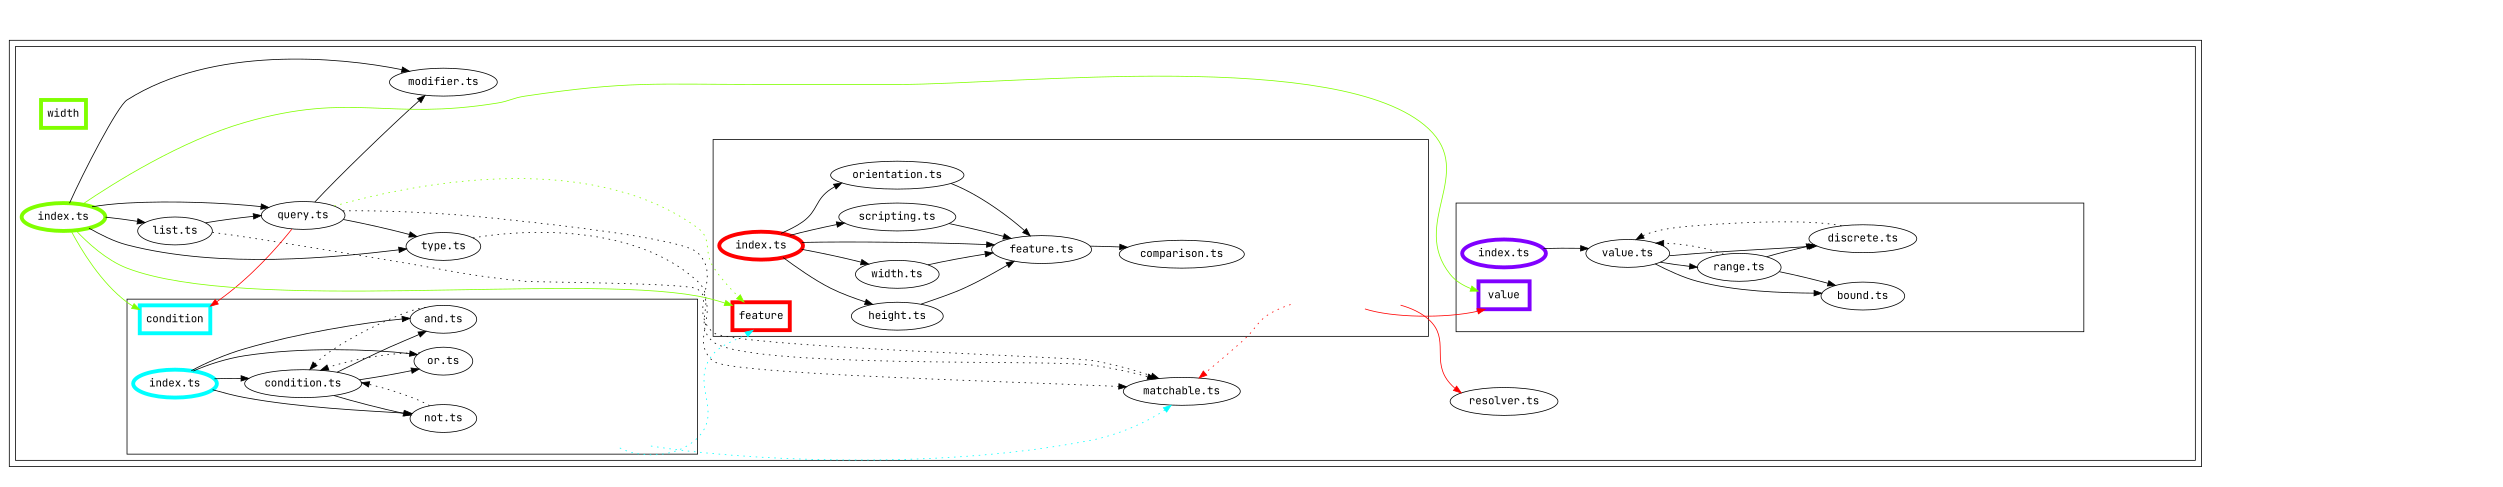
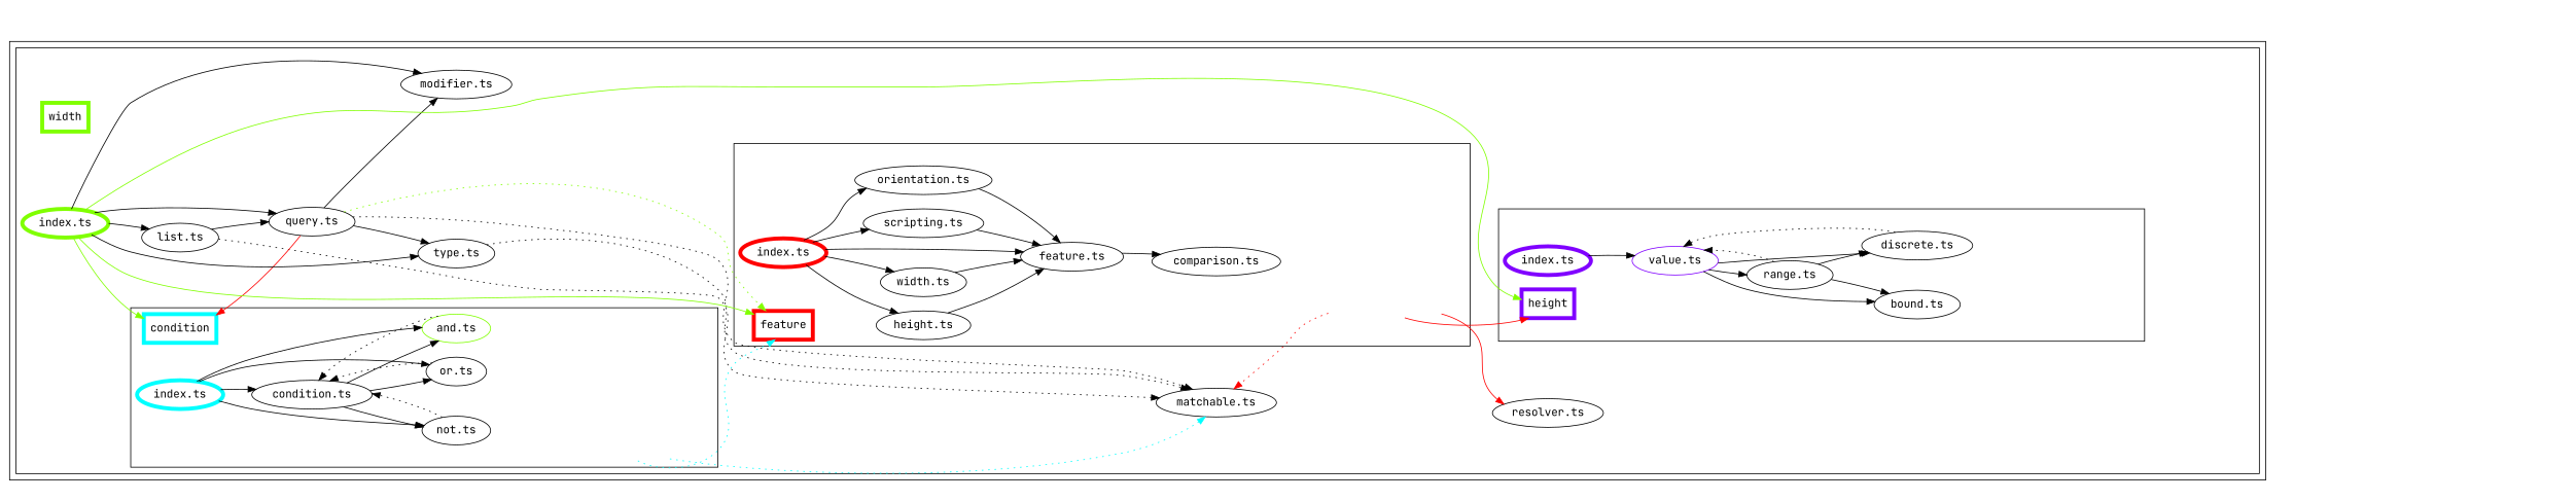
  digraph {
    compound=true
    fontname="JetBrains Mono"
    rankdir=LR
    node [fontname="JetBrains Mono"]
    edge [fontname="JetBrains Mono" style=invis]
    n1 [label="condition.ts"]
    "exit_src/condition" [style=invis]
-   n3 [label="and.ts"]
+   n3 [label="and.ts" color="#80ff00"]
    n4 [label="not.ts"]
    n5 [label="or.ts"]
    n6 [color="#00ffff" label="index.ts" penwidth=5]
    n7 [color="#00ffff" label=condition penwidth=5 shape=rectangle]
    n8 [color="#ff0000" label="index.ts" penwidth=5]
    "exit_src/feature" [style=invis]
    n10 [color="#ff0000" label=feature penwidth=5 shape=rectangle]
    n11 [label="comparison.ts"]
    n12 [label="feature.ts"]
    n13 [label="height.ts"]
    n14 [label="orientation.ts"]
    n15 [label="scripting.ts"]
    n16 [label="width.ts"]
    n17 [color="#8000ff" label="index.ts" penwidth=5]
    "exit_src/value" [style=invis]
-   n19 [color="#8000ff" label=value penwidth=5 shape=rectangle]
-   n20 [label="value.ts"]
+   n19 [color="#8000ff" label=height penwidth=5 shape=rectangle]
+   n20 [label="value.ts" color="#8000ff"]
    n21 [label="bound.ts"]
    n22 [label="discrete.ts"]
    n23 [label="range.ts"]
    exit_src [style=invis]
    n25 [label="matchable.ts"]
    n26 [label="resolver.ts"]
    n27 [label="list.ts"]
    n28 [label="modifier.ts"]
    n29 [label="query.ts"]
    n30 [label="type.ts"]
    n31 [color="#80ff00" label=width penwidth=5 shape=rectangle]
    n32 [color="#80ff00" label="index.ts" penwidth=5]
    "dependency-graph-[object Object]" [style=invis]
    subgraph cluster_1 {
      color="#000000"
      subgraph cluster_2 {
        color="#000000"
        exit_src
        n25
        n26
        n27
        n28
        n29
        n30
        n31
        n32
        subgraph cluster_3 {
          color="#000000"
          n1
          "exit_src/condition"
          n3
          n4
          n5
          n6
          n7
        }
        subgraph cluster_4 {
          color="#000000"
          n8
          "exit_src/feature"
          n10
          n11
          n12
          n13
          n14
          n15
          n16
        }
        subgraph cluster_5 {
          color="#000000"
          n17
          "exit_src/value"
          n19
          n20
          n21
          n22
          n23
        }
      }
    }
    n1 -> "exit_src/condition"
    n1 -> n3
    n1 -> n3 [color=black style=solid]
    n1 -> n4
    n1 -> n4 [color=black style=solid]
    n1 -> n5
    n1 -> n5 [color=black style=solid]
    "exit_src/condition" -> n10 [color="#00ffff" style=dotted]
    "exit_src/condition" -> n10
    "exit_src/condition" -> n10
    "exit_src/condition" -> n10
    "exit_src/condition" -> exit_src
    "exit_src/condition" -> exit_src
    "exit_src/condition" -> exit_src
    "exit_src/condition" -> exit_src
    "exit_src/condition" -> exit_src
    "exit_src/condition" -> n25 [color="#00ffff" style=dotted]
    "exit_src/condition" -> n25
    "exit_src/condition" -> n25
    n3 -> n1
    n3 -> n1 [color=black style=dotted]
    n3 -> "exit_src/condition"
    n3 -> n25
    n4 -> n1
    n4 -> n1 [color=black style=dotted]
    n4 -> "exit_src/condition"
    n4 -> n25
    n5 -> n1
    n5 -> n1 [color=black style=dotted]
    n5 -> "exit_src/condition"
    n5 -> n25
    n6 -> n1
    n6 -> n1 [color=black style=solid]
    n6 -> "exit_src/condition"
    n6 -> n3
    n6 -> n3 [color=black style=solid]
    n6 -> n4
    n6 -> n4 [color=black style=solid]
    n6 -> n5
    n6 -> n5 [color=black style=solid]
    n8 -> "exit_src/feature"
    n8 -> n12
    n8 -> n12 [color=black style=solid]
    n8 -> n13
    n8 -> n13 [color=black style=solid]
    n8 -> n14
    n8 -> n14 [color=black style=solid]
    n8 -> n15
    n8 -> n15 [color=black style=solid]
    n8 -> n16
    n8 -> n16 [color=black style=solid]
    "exit_src/feature" -> n19 [color="#ff0000" style=solid]
    "exit_src/feature" -> n19
    "exit_src/feature" -> n19
    "exit_src/feature" -> n19
    "exit_src/feature" -> n19
    "exit_src/feature" -> exit_src
    "exit_src/feature" -> exit_src
    "exit_src/feature" -> exit_src
    "exit_src/feature" -> exit_src
    "exit_src/feature" -> exit_src
    "exit_src/feature" -> exit_src
    "exit_src/feature" -> exit_src
    "exit_src/feature" -> n25 [color="#ff0000" style=dotted]
    "exit_src/feature" -> n26 [color="#ff0000" style=solid]
    "exit_src/feature" -> n26
    n11 -> "exit_src/feature"
    n12 -> "exit_src/feature"
    n12 -> n11
    n12 -> n11 [color=black style=solid]
    n12 -> n25
    n13 -> "exit_src/feature"
    n13 -> n12
    n13 -> n12 [color=black style=solid]
    n13 -> n26
    n14 -> "exit_src/feature"
    n14 -> n12
    n14 -> n12 [color=black style=solid]
    n15 -> "exit_src/feature"
    n15 -> n12
    n15 -> n12 [color=black style=solid]
    n16 -> "exit_src/feature"
    n16 -> n12
    n16 -> n12 [color=black style=solid]
    n16 -> n26
    n17 -> "exit_src/value"
    n17 -> n20
    n17 -> n20 [color=black style=solid]
    "exit_src/value" -> exit_src
    "exit_src/value" -> exit_src
    "exit_src/value" -> exit_src
    "exit_src/value" -> exit_src
    "exit_src/value" -> exit_src
    n20 -> "exit_src/value"
    n20 -> n21
    n20 -> n21 [color=black style=solid]
    n20 -> n22
    n20 -> n22 [color=black style=solid]
    n20 -> n23
    n20 -> n23 [color=black style=solid]
    n21 -> "exit_src/value"
    n22 -> "exit_src/value"
    n22 -> n20
    n22 -> n20 [color=black style=dotted]
    n23 -> "exit_src/value"
    n23 -> n20
    n23 -> n20 [color=black style=dotted]
    n23 -> n21
    n23 -> n21 [color=black style=solid]
    n23 -> n22
    n23 -> n22 [color=black style=solid]
    exit_src -> exit_src
    exit_src -> exit_src
    exit_src -> exit_src
    exit_src -> exit_src
    exit_src -> exit_src
    exit_src -> exit_src
    exit_src -> exit_src
    exit_src -> exit_src
    exit_src -> exit_src
    exit_src -> exit_src
    exit_src -> exit_src
    exit_src -> exit_src
    exit_src -> exit_src
    exit_src -> exit_src
    exit_src -> exit_src
    exit_src -> exit_src
    exit_src -> exit_src
    exit_src -> exit_src
    exit_src -> exit_src
    exit_src -> exit_src
    exit_src -> exit_src
    exit_src -> exit_src
    exit_src -> exit_src
    exit_src -> exit_src
    exit_src -> "dependency-graph-[object Object]"
    n25 -> exit_src
    n26 -> exit_src
    n27 -> exit_src
    n27 -> n25
    n27 -> n25 [color=black style=dotted]
    n27 -> n29
    n27 -> n29 [color=black style=solid]
    n28 -> exit_src
    n29 -> n7 [color="#ff0000" style=solid]
    n29 -> n10 [color="#80ff00" style=dotted]
    n29 -> exit_src
    n29 -> n25
    n29 -> n25 [color=black style=dotted]
    n29 -> n28
    n29 -> n28 [color=black style=solid]
    n29 -> n30
    n29 -> n30 [color=black style=solid]
    n30 -> exit_src
    n30 -> n25
    n30 -> n25 [color=black style=dotted]
    n32 -> n7 [color="#80ff00" style=solid]
    n32 -> n10 [color="#80ff00" style=solid]
    n32 -> n19 [color="#80ff00" style=solid]
    n32 -> exit_src
    n32 -> n27
    n32 -> n27 [color=black style=solid]
    n32 -> n28
    n32 -> n28 [color=black style=solid]
    n32 -> n29
    n32 -> n29 [color=black style=solid]
    n32 -> n30
    n32 -> n30 [color=black style=solid]
  }
